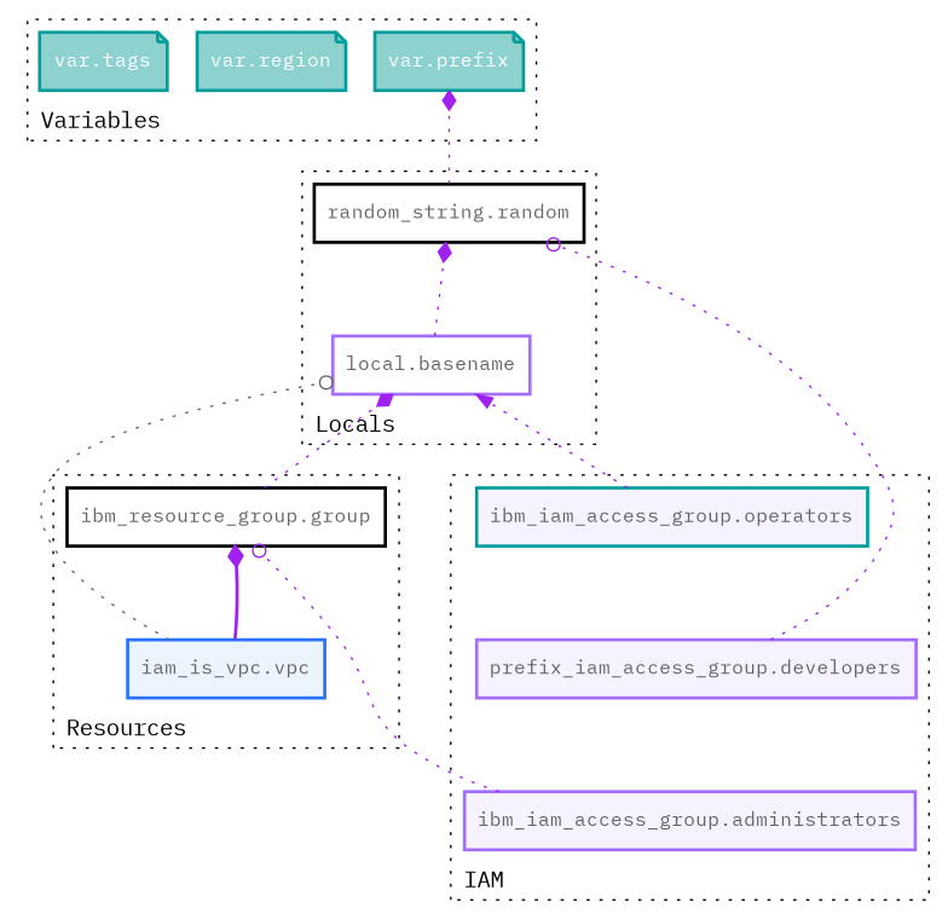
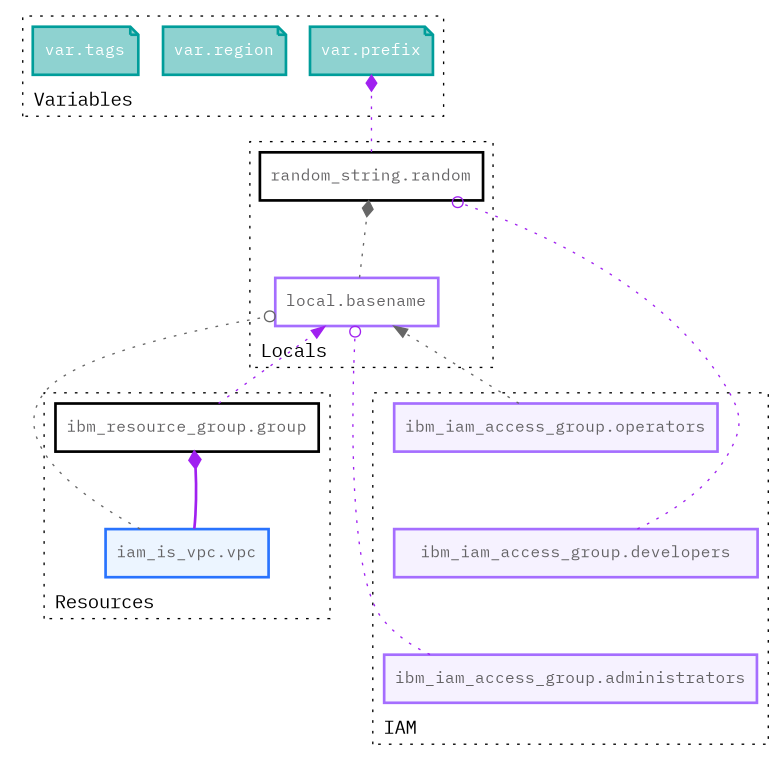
  digraph {
    bgcolor="#FFFFFF"
    compound=true
    fontname="IBM Plex Mono"
    labeljust=l
    rankdir=BT
    ranksep=0.8
    node [color="#a56eff" fontcolor="#646365" fontname="IBM Plex Mono" fontsize=12 penwidth=2 shape=box style=filled]
    edge [arrowhead=diamond color=purple fontcolor="#646365" fontname="IBM Plex Mono" fontsize=8 style=dotted]
    n1 [color="#009d9a" fillcolor="#8ed2d0" fontcolor="#ffffff" label="var.prefix" shape=note width=1.1]
    n2 [color="#009d9a" fillcolor="#8ed2d0" fontcolor="#ffffff" label="var.region" shape=note width=1.1]
    n3 [color="#009d9a" fillcolor="#8ed2d0" fontcolor="#ffffff" label="var.tags" shape=note width=1.1]
    n4 [label="random_string.random" width=1.1 color="" style=""]
    n5 [label="local.basename" width=1.1 style=""]
    n6 [color="#2973fe" fillcolor="#ecf5ff" label="iam_is_vpc.vpc" width=1.1]
    n7 [label="ibm_resource_group.group" width=1.1 color="" style=""]
    n8 [fillcolor="#f6f2ff" label="ibm_iam_access_group.administrators" width=1.1]
-   n9 [fillcolor="#f6f2ff" label="prefix_iam_access_group.developers" width=1.1]
-   n10 [color="#009d9a" fillcolor="#f6f2ff" label="ibm_iam_access_group.operators" width=1.1]
+   n9 [fillcolor="#f6f2ff" label="ibm_iam_access_group.developers" width=1.1]
+   n10 [fillcolor="#f6f2ff" label="ibm_iam_access_group.operators" width=1.1]
    subgraph cluster_1 {
      label=Variables
      style=dotted
      n1
      n2
      n3
    }
    subgraph cluster_2 {
      label=Locals
      style=dotted
      n4
      n5
    }
    subgraph cluster_3 {
      label=Resources
      style=dotted
      n6
      n7
    }
    subgraph cluster_4 {
      label=IAM
      style=dotted
      n8
      n9
      n10
    }
    n4 -> n1
-   n5 -> n4
+   n5 -> n4 [color=gray40]
    n6 -> n5 [arrowhead=odot color=gray40]
    n6 -> n7 [arrowhead=vee color="#000000" style=invis]
    n6 -> n7 [style=bold]
-   n7 -> n5
-   n8 -> n7 [arrowhead=odot]
+   n7 -> n5 [arrowhead=normal]
+   n8 -> n5 [arrowhead=odot]
    n8 -> n9 [arrowhead=vee color="#000000" style=invis]
    n9 -> n4 [arrowhead=odot]
    n9 -> n10 [arrowhead=vee color="#000000" style=invis]
-   n10 -> n5 [arrowhead=normal]
+   n10 -> n5 [arrowhead=normal color=gray40]
  }
